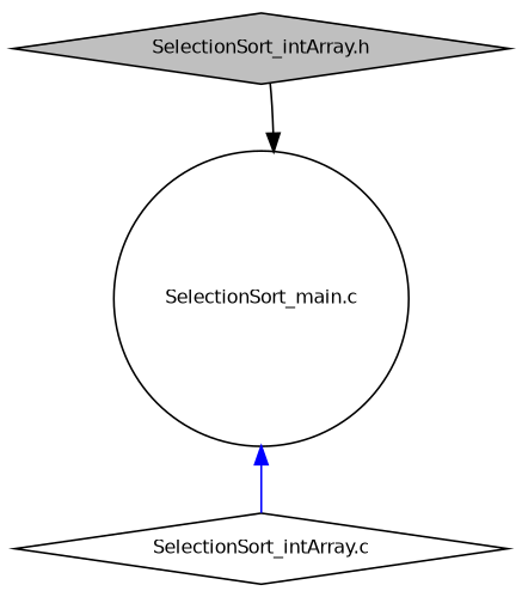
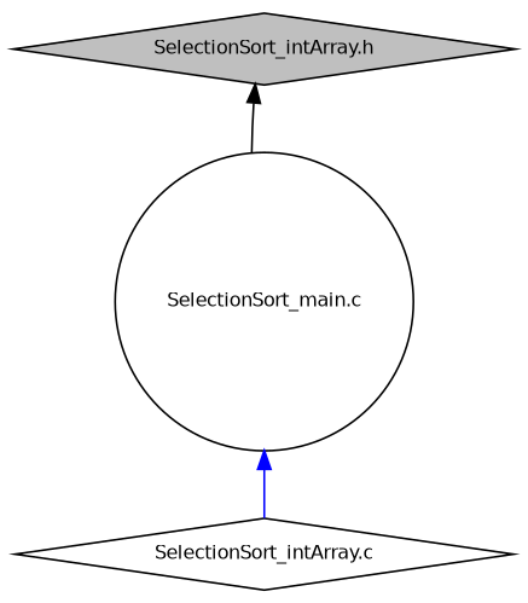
  digraph {
    node [color=black fillcolor=white fontname=Helvetica fontsize=10 shape=diamond style=filled]
    edge [dir=back fontname=Helvetica fontsize=10 labelfontname=Helvetica labelfontsize=10 style=solid]
    n1 [fillcolor=grey75 fontcolor=black height=0.2 label="SelectionSort_intArray.h" width=0.4]
    n2 [height=0.2 label="SelectionSort_main.c" shape=circle width=0.4]
    n3 [height=0.2 label="SelectionSort_intArray.c" width=0.4]
-   n2 -> n1 [color=black]
+   n1 -> n2 [color=black]
    n2 -> n3 [color=blue]
  }
